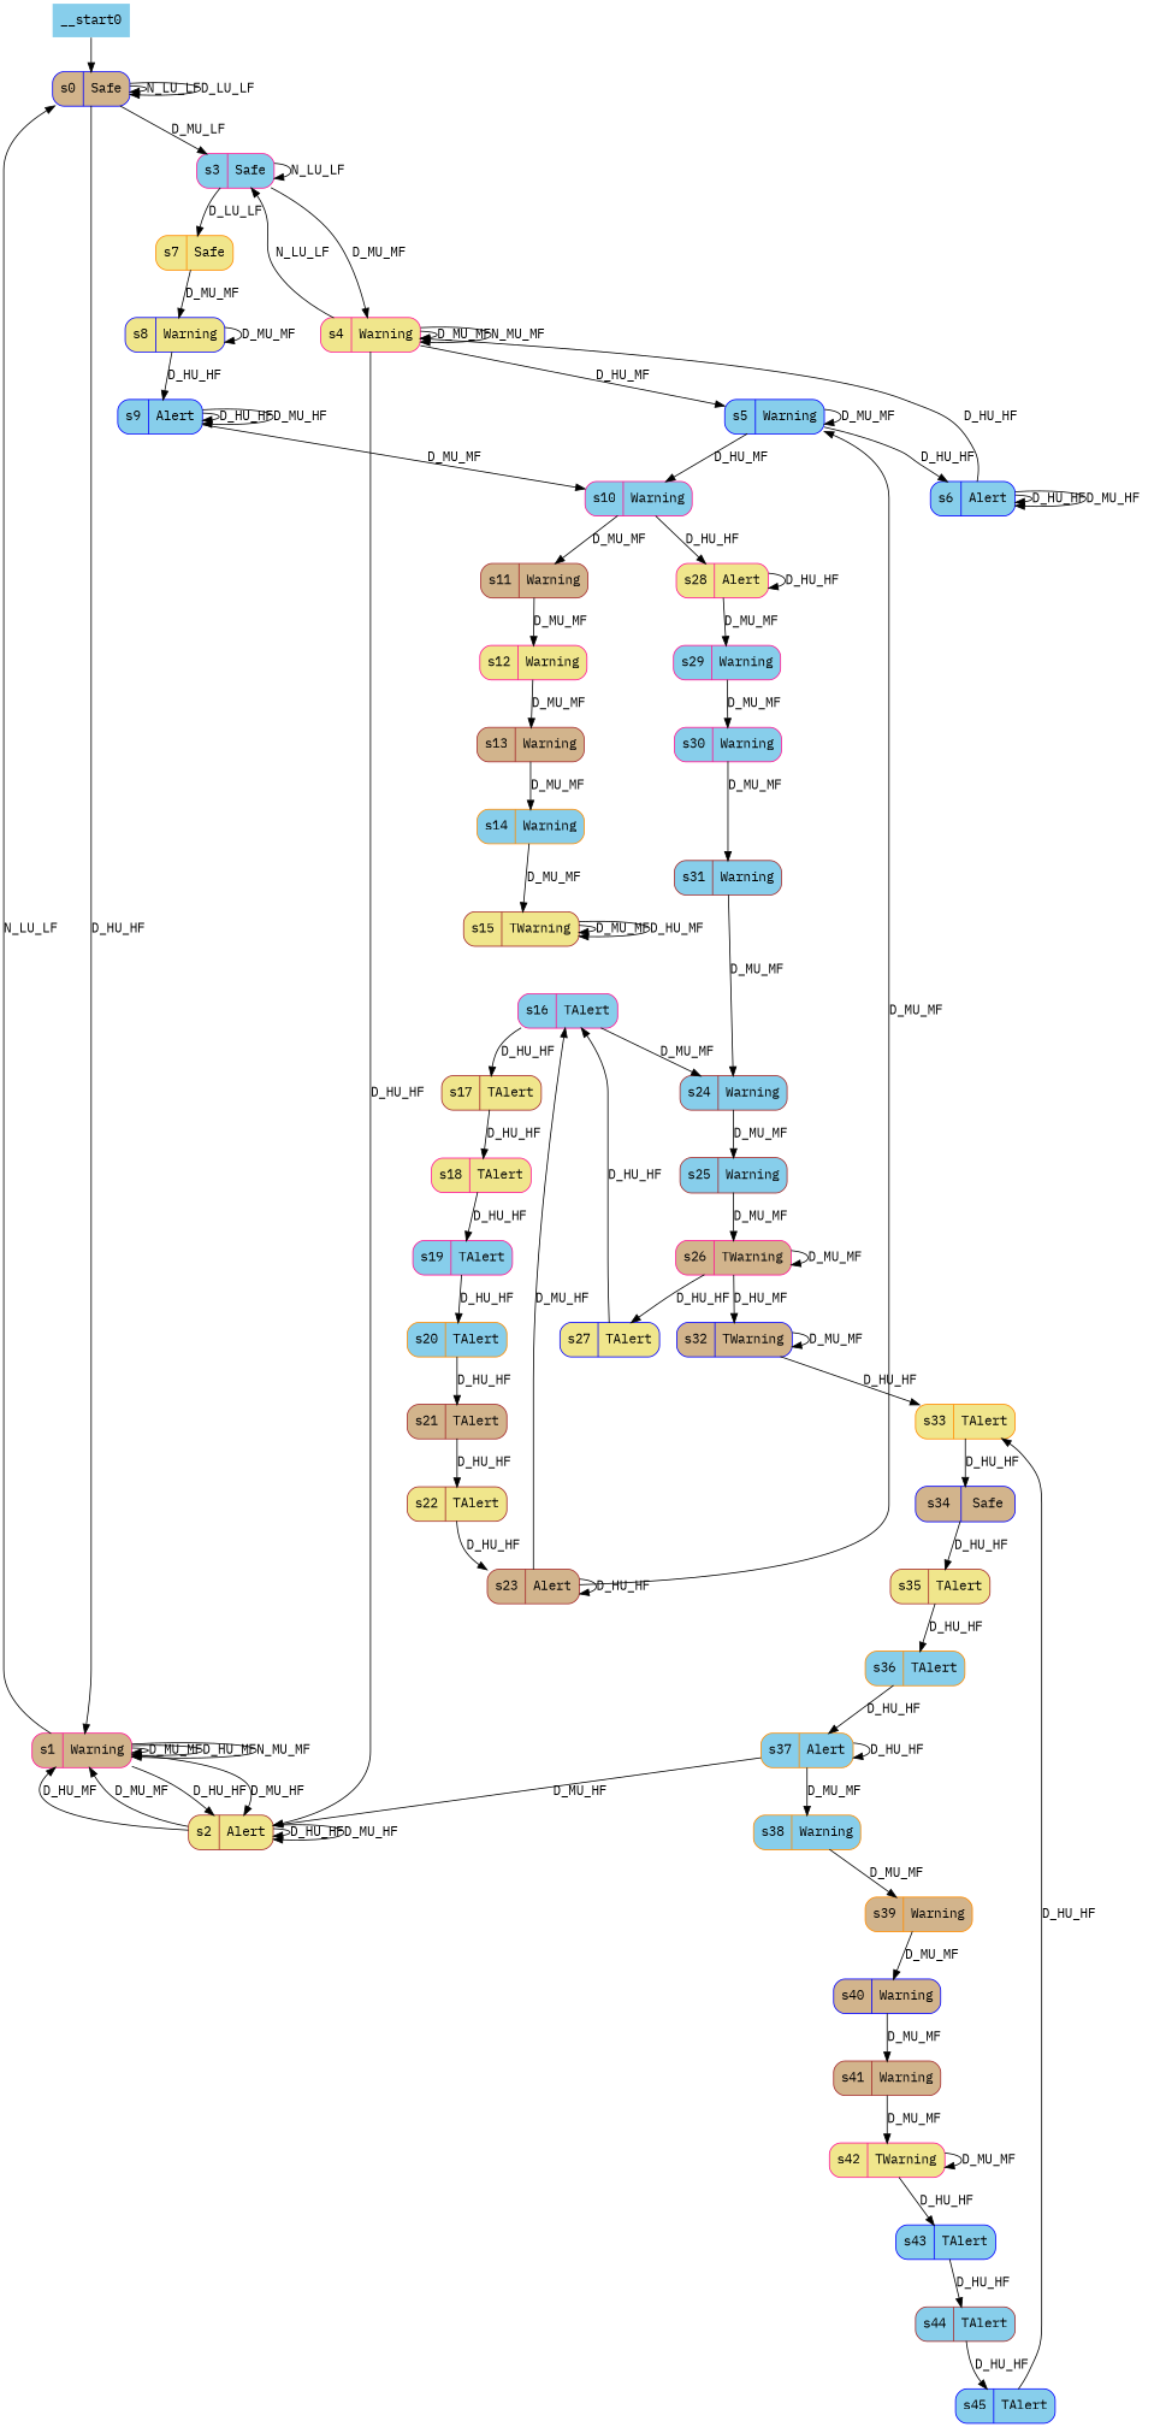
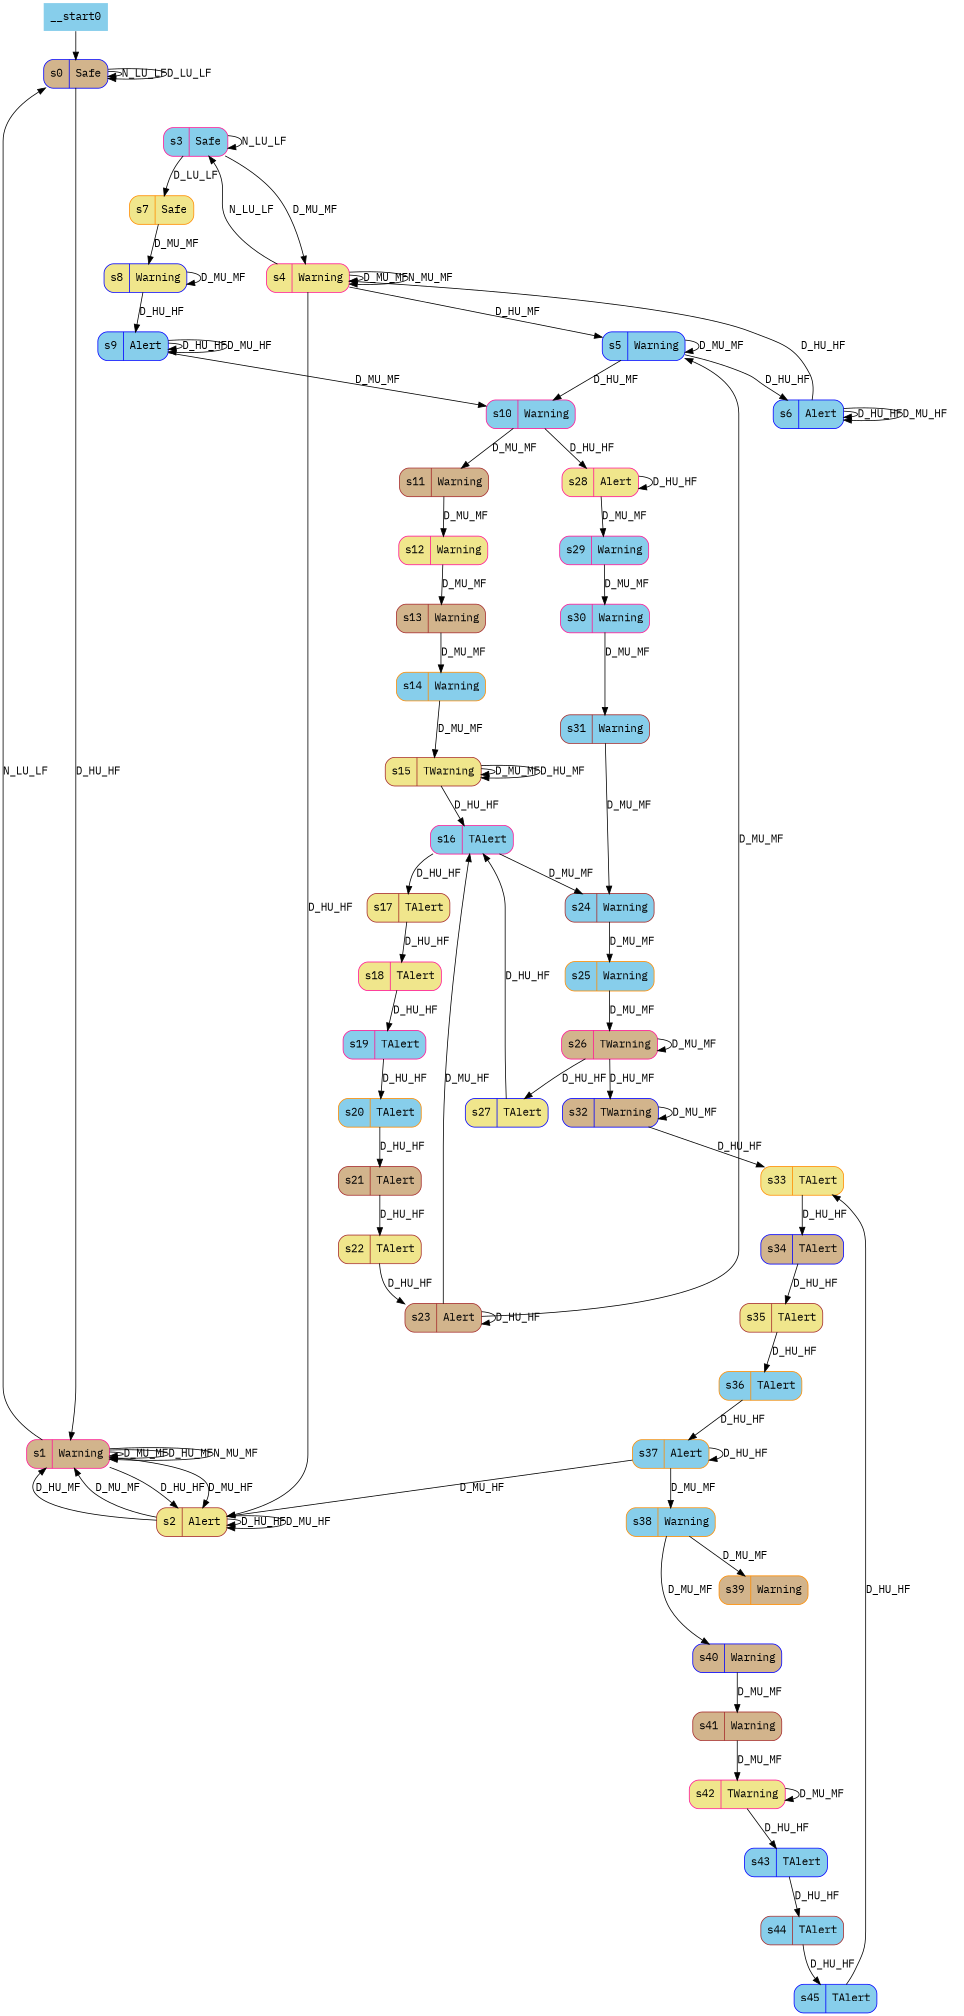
  digraph {
    fontname="IBM Plex Mono"
    node [color=brown fillcolor=skyblue fontname="IBM Plex Mono" shape=record style="rounded,filled"]
    edge [fontname="IBM Plex Mono"]
    n1 [color=blue fillcolor=tan label="s0|Safe"]
    n2 [color=deeppink fillcolor=tan label="s1|Warning"]
    n3 [color=deeppink label="s3|Safe"]
    n4 [fillcolor=khaki label="s2|Alert"]
    n5 [color=deeppink fillcolor=khaki label="s4|Warning"]
    n6 [color=darkorange fillcolor=khaki label="s7|Safe"]
    n7 [color=blue label="s5|Warning"]
    n8 [color=blue fillcolor=khaki label="s8|Warning"]
    n9 [color=blue label="s6|Alert"]
    n10 [color=deeppink label="s10|Warning"]
    n11 [fillcolor=tan label="s11|Warning"]
    n12 [color=deeppink fillcolor=khaki label="s28|Alert"]
    n13 [color=blue label="s9|Alert"]
    n14 [color=deeppink fillcolor=khaki label="s12|Warning"]
    n15 [color=deeppink label="s29|Warning"]
    n16 [fillcolor=tan label="s13|Warning"]
    n17 [color=darkorange label="s14|Warning"]
    n18 [fillcolor=khaki label="s15|TWarning"]
    n19 [color=deeppink label="s16|TAlert"]
    n20 [fillcolor=khaki label="s17|TAlert"]
    n21 [label="s24|Warning"]
    n22 [color=deeppink fillcolor=khaki label="s18|TAlert"]
-   n23 [label="s25|Warning"]
+   n23 [color=darkorange label="s25|Warning"]
    n24 [color=deeppink label="s19|TAlert"]
    n25 [color=darkorange label="s20|TAlert"]
    n26 [fillcolor=tan label="s21|TAlert"]
    n27 [fillcolor=khaki label="s22|TAlert"]
    n28 [fillcolor=tan label="s23|Alert"]
    n29 [color=deeppink fillcolor=tan label="s26|TWarning"]
    n30 [color=blue fillcolor=khaki label="s27|TAlert"]
    n31 [color=blue fillcolor=tan label="s32|TWarning"]
    n32 [color=darkorange fillcolor=khaki label="s33|TAlert"]
    n33 [color=deeppink label="s30|Warning"]
    n34 [label="s31|Warning"]
-   n35 [color=blue fillcolor=tan label="s34|Safe"]
+   n35 [color=blue fillcolor=tan label="s34|TAlert"]
    n36 [fillcolor=khaki label="s35|TAlert"]
    n37 [color=darkorange label="s36|TAlert"]
    n38 [color=darkorange label="s37|Alert"]
    n39 [color=darkorange label="s38|Warning"]
    n40 [color=darkorange fillcolor=tan label="s39|Warning"]
    n41 [color=blue fillcolor=tan label="s40|Warning"]
    n42 [fillcolor=tan label="s41|Warning"]
    n43 [color=deeppink fillcolor=khaki label="s42|TWarning"]
    n44 [color=blue label="s43|TAlert"]
    n45 [label="s44|TAlert"]
    n46 [color=blue label="s45|TAlert"]
    __start0 [color=blue shape=none style=filled]
    n1 -> n1 [label=N_LU_LF]
    n1 -> n1 [label=D_LU_LF]
    n1 -> n2 [label=D_HU_HF]
-   n1 -> n3 [label=D_MU_LF]
    n2 -> n1 [label=N_LU_LF]
    n2 -> n2 [label=D_MU_MF]
    n2 -> n2 [label=D_HU_MF]
    n2 -> n2 [label=N_MU_MF]
    n2 -> n4 [label=D_HU_HF]
    n2 -> n4 [label=D_MU_HF]
    n3 -> n3 [label=N_LU_LF]
    n3 -> n5 [label=D_MU_MF]
    n3 -> n6 [label=D_LU_LF]
    n4 -> n2 [label=D_HU_MF]
    n4 -> n2 [label=D_MU_MF]
    n4 -> n4 [label=D_HU_HF]
    n4 -> n4 [label=D_MU_HF]
    n5 -> n3 [label=N_LU_LF]
    n5 -> n4 [label=D_HU_HF]
    n5 -> n5 [label=D_MU_MF]
    n5 -> n5 [label=N_MU_MF]
    n5 -> n7 [label=D_HU_MF]
    n6 -> n8 [label=D_MU_MF]
    n7 -> n7 [label=D_MU_MF]
    n7 -> n9 [label=D_HU_HF]
    n7 -> n10 [label=D_HU_MF]
    n8 -> n8 [label=D_MU_MF]
    n8 -> n13 [label=D_HU_HF]
    n9 -> n5 [label=D_HU_HF]
    n9 -> n9 [label=D_HU_HF]
    n9 -> n9 [label=D_MU_HF]
    n10 -> n11 [label=D_MU_MF]
    n10 -> n12 [label=D_HU_HF]
    n11 -> n14 [label=D_MU_MF]
    n12 -> n12 [label=D_HU_HF]
    n12 -> n15 [label=D_MU_MF]
    n13 -> n10 [label=D_MU_MF]
    n13 -> n13 [label=D_HU_HF]
    n13 -> n13 [label=D_MU_HF]
    n14 -> n16 [label=D_MU_MF]
    n15 -> n33 [label=D_MU_MF]
    n16 -> n17 [label=D_MU_MF]
    n17 -> n18 [label=D_MU_MF]
    n18 -> n18 [label=D_MU_MF]
    n18 -> n18 [label=D_HU_MF]
+   n18 -> n19 [label=D_HU_HF]
    n19 -> n20 [label=D_HU_HF]
    n19 -> n21 [label=D_MU_MF]
    n20 -> n22 [label=D_HU_HF]
    n21 -> n23 [label=D_MU_MF]
    n22 -> n24 [label=D_HU_HF]
    n23 -> n29 [label=D_MU_MF]
    n24 -> n25 [label=D_HU_HF]
    n25 -> n26 [label=D_HU_HF]
    n26 -> n27 [label=D_HU_HF]
    n27 -> n28 [label=D_HU_HF]
    n28 -> n7 [label=D_MU_MF]
    n28 -> n19 [label=D_MU_HF]
    n28 -> n28 [label=D_HU_HF]
    n29 -> n29 [label=D_MU_MF]
    n29 -> n30 [label=D_HU_HF]
    n29 -> n31 [label=D_HU_MF]
    n30 -> n19 [label=D_HU_HF]
    n31 -> n31 [label=D_MU_MF]
    n31 -> n32 [label=D_HU_HF]
    n32 -> n35 [label=D_HU_HF]
    n33 -> n34 [label=D_MU_MF]
    n34 -> n21 [label=D_MU_MF]
    n35 -> n36 [label=D_HU_HF]
    n36 -> n37 [label=D_HU_HF]
    n37 -> n38 [label=D_HU_HF]
    n38 -> n4 [label=D_MU_HF]
    n38 -> n38 [label=D_HU_HF]
    n38 -> n39 [label=D_MU_MF]
    n39 -> n40 [label=D_MU_MF]
-   n40 -> n41 [label=D_MU_MF]
+   n39 -> n41 [label=D_MU_MF]
    n41 -> n42 [label=D_MU_MF]
    n42 -> n43 [label=D_MU_MF]
    n43 -> n43 [label=D_MU_MF]
    n43 -> n44 [label=D_HU_HF]
    n44 -> n45 [label=D_HU_HF]
    n45 -> n46 [label=D_HU_HF]
    n46 -> n32 [label=D_HU_HF]
    __start0 -> n1
  }
